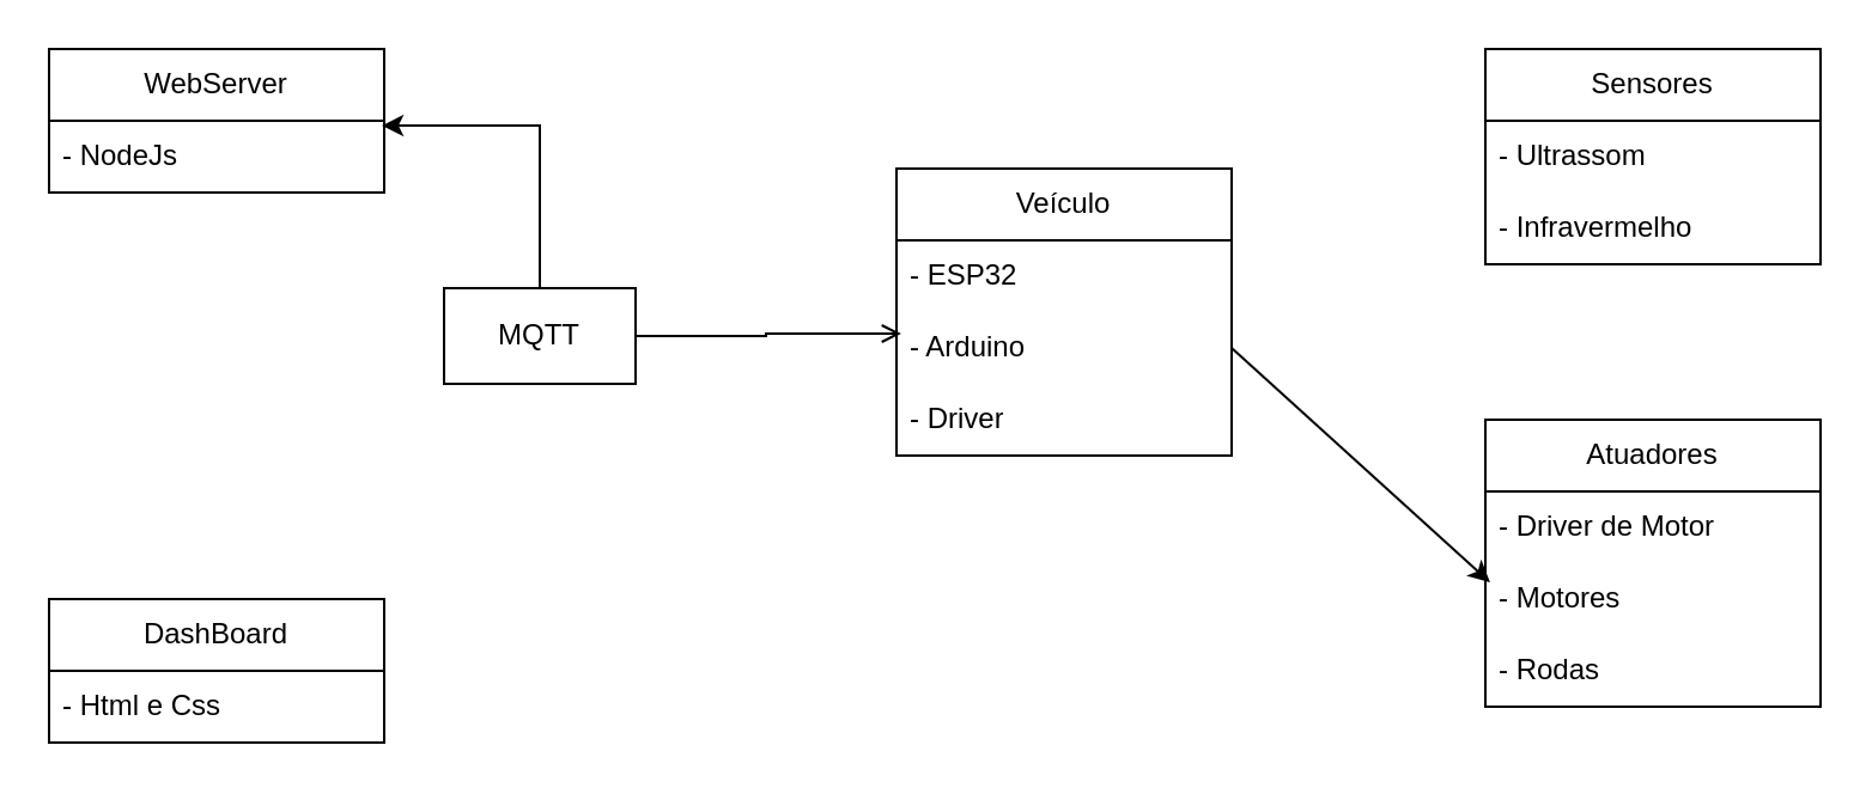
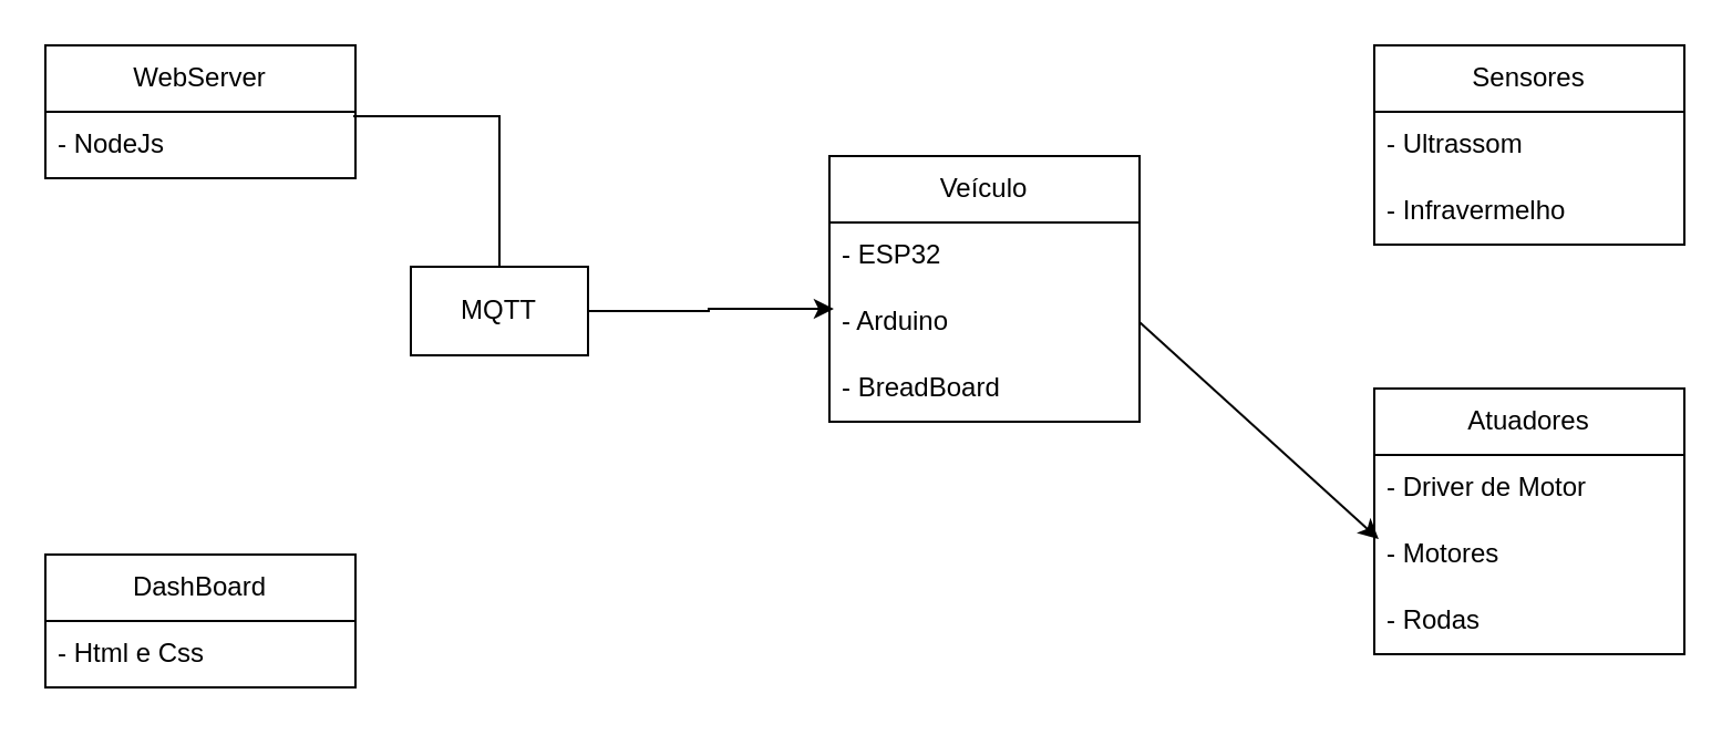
  <mxCell id="0" />
  <mxCell id="1" parent="0" />
  <mxCell id="2" value="DashBoard" style="swimlane;fontStyle=0;childLayout=stackLayout;horizontal=1;startSize=30;horizontalStack=0;resizeParent=1;resizeParentMax=0;resizeLast=0;collapsible=1;marginBottom=0;whiteSpace=wrap;html=1;" vertex="1" parent="1"><mxGeometry x="20" y="250" width="140" height="60" as="geometry" /></mxCell>
  <mxCell id="3" value="- Html e Css" style="text;strokeColor=none;fillColor=none;align=left;verticalAlign=middle;spacingLeft=4;spacingRight=4;overflow=hidden;points=[[0,0.5],[1,0.5]];portConstraint=eastwest;rotatable=0;whiteSpace=wrap;html=1;" vertex="1" parent="2"><mxGeometry y="30" width="140" height="30" as="geometry" /></mxCell>
  <mxCell id="4" value="Sensores" style="swimlane;fontStyle=0;childLayout=stackLayout;horizontal=1;startSize=30;horizontalStack=0;resizeParent=1;resizeParentMax=0;resizeLast=0;collapsible=1;marginBottom=0;whiteSpace=wrap;html=1;" vertex="1" parent="1"><mxGeometry x="620" y="20" width="140" height="90" as="geometry" /></mxCell>
  <mxCell id="5" value="- Ultrassom" style="text;strokeColor=none;fillColor=none;align=left;verticalAlign=middle;spacingLeft=4;spacingRight=4;overflow=hidden;points=[[0,0.5],[1,0.5]];portConstraint=eastwest;rotatable=0;whiteSpace=wrap;html=1;" vertex="1" parent="4"><mxGeometry y="30" width="140" height="30" as="geometry" /></mxCell>
  <mxCell id="6" value="- Infravermelho" style="text;strokeColor=none;fillColor=none;align=left;verticalAlign=middle;spacingLeft=4;spacingRight=4;overflow=hidden;points=[[0,0.5],[1,0.5]];portConstraint=eastwest;rotatable=0;whiteSpace=wrap;html=1;" vertex="1" parent="4"><mxGeometry y="60" width="140" height="30" as="geometry" /></mxCell>
  <mxCell id="7" value="WebServer" style="swimlane;fontStyle=0;childLayout=stackLayout;horizontal=1;startSize=30;horizontalStack=0;resizeParent=1;resizeParentMax=0;resizeLast=0;collapsible=1;marginBottom=0;whiteSpace=wrap;html=1;" vertex="1" parent="1"><mxGeometry x="20" y="20" width="140" height="60" as="geometry" /></mxCell>
  <mxCell id="8" value="- NodeJs" style="text;strokeColor=none;fillColor=none;align=left;verticalAlign=middle;spacingLeft=4;spacingRight=4;overflow=hidden;points=[[0,0.5],[1,0.5]];portConstraint=eastwest;rotatable=0;whiteSpace=wrap;html=1;" vertex="1" parent="7"><mxGeometry y="30" width="140" height="30" as="geometry" /></mxCell>
  <mxCell id="9" value="Veículo" style="swimlane;fontStyle=0;childLayout=stackLayout;horizontal=1;startSize=30;horizontalStack=0;resizeParent=1;resizeParentMax=0;resizeLast=0;collapsible=1;marginBottom=0;whiteSpace=wrap;html=1;" vertex="1" parent="1"><mxGeometry x="374" y="70" width="140" height="120" as="geometry" /></mxCell>
  <mxCell id="10" value="- ESP32" style="text;strokeColor=none;fillColor=none;align=left;verticalAlign=middle;spacingLeft=4;spacingRight=4;overflow=hidden;points=[[0,0.5],[1,0.5]];portConstraint=eastwest;rotatable=0;whiteSpace=wrap;html=1;" vertex="1" parent="9"><mxGeometry y="30" width="140" height="30" as="geometry" /></mxCell>
  <mxCell id="11" value="- Arduino" style="text;strokeColor=none;fillColor=none;align=left;verticalAlign=middle;spacingLeft=4;spacingRight=4;overflow=hidden;points=[[0,0.5],[1,0.5]];portConstraint=eastwest;rotatable=0;whiteSpace=wrap;html=1;" vertex="1" parent="9"><mxGeometry y="60" width="140" height="30" as="geometry" /></mxCell>
- <mxCell id="12" value="- Driver" style="text;strokeColor=none;fillColor=none;align=left;verticalAlign=middle;spacingLeft=4;spacingRight=4;overflow=hidden;points=[[0,0.5],[1,0.5]];portConstraint=eastwest;rotatable=0;whiteSpace=wrap;html=1;" vertex="1" parent="9"><mxGeometry y="90" width="140" height="30" as="geometry" /></mxCell>
+ <mxCell id="12" value="- BreadBoard" style="text;strokeColor=none;fillColor=none;align=left;verticalAlign=middle;spacingLeft=4;spacingRight=4;overflow=hidden;points=[[0,0.5],[1,0.5]];portConstraint=eastwest;rotatable=0;whiteSpace=wrap;html=1;" vertex="1" parent="9"><mxGeometry y="90" width="140" height="30" as="geometry" /></mxCell>
  <mxCell id="13" value="Atuadores" style="swimlane;fontStyle=0;childLayout=stackLayout;horizontal=1;startSize=30;horizontalStack=0;resizeParent=1;resizeParentMax=0;resizeLast=0;collapsible=1;marginBottom=0;whiteSpace=wrap;html=1;" vertex="1" parent="1"><mxGeometry x="620" y="175" width="140" height="120" as="geometry" /></mxCell>
  <mxCell id="14" value="- Driver de Motor" style="text;strokeColor=none;fillColor=none;align=left;verticalAlign=middle;spacingLeft=4;spacingRight=4;overflow=hidden;points=[[0,0.5],[1,0.5]];portConstraint=eastwest;rotatable=0;whiteSpace=wrap;html=1;" vertex="1" parent="13"><mxGeometry y="30" width="140" height="30" as="geometry" /></mxCell>
  <mxCell id="15" value="- Motores" style="text;strokeColor=none;fillColor=none;align=left;verticalAlign=middle;spacingLeft=4;spacingRight=4;overflow=hidden;points=[[0,0.5],[1,0.5]];portConstraint=eastwest;rotatable=0;whiteSpace=wrap;html=1;" vertex="1" parent="13"><mxGeometry y="60" width="140" height="30" as="geometry" /></mxCell>
  <mxCell id="16" value="- Rodas" style="text;strokeColor=none;fillColor=none;align=left;verticalAlign=middle;spacingLeft=4;spacingRight=4;overflow=hidden;points=[[0,0.5],[1,0.5]];portConstraint=eastwest;rotatable=0;whiteSpace=wrap;html=1;" vertex="1" parent="13"><mxGeometry y="90" width="140" height="30" as="geometry" /></mxCell>
- <mxCell id="17" value="" style="edgeStyle=orthogonalEdgeStyle;rounded=0;orthogonalLoop=1;jettySize=auto;html=1;entryX=0.014;entryY=0.3;entryDx=0;entryDy=0;entryPerimeter=0;endArrow=open;" edge="1" parent="1" source="18" target="11"><mxGeometry relative="1" as="geometry"><mxPoint x="330" y="140" as="targetPoint" /></mxGeometry></mxCell>
+ <mxCell id="17" value="" style="edgeStyle=orthogonalEdgeStyle;rounded=0;orthogonalLoop=1;jettySize=auto;html=1;entryX=0.014;entryY=0.3;entryDx=0;entryDy=0;entryPerimeter=0;" edge="1" parent="1" source="18" target="11"><mxGeometry relative="1" as="geometry"><mxPoint x="330" y="140" as="targetPoint" /></mxGeometry></mxCell>
  <mxCell id="18" value="MQTT" style="rounded=0;whiteSpace=wrap;html=1;" vertex="1" parent="1"><mxGeometry x="185" y="120" width="80" height="40" as="geometry" /></mxCell>
- <mxCell id="19" style="edgeStyle=orthogonalEdgeStyle;rounded=0;orthogonalLoop=1;jettySize=auto;html=1;entryX=0.993;entryY=0.067;entryDx=0;entryDy=0;entryPerimeter=0;" edge="1" parent="1" source="18" target="8"><mxGeometry relative="1" as="geometry" /></mxCell>
+ <mxCell id="19" style="edgeStyle=orthogonalEdgeStyle;rounded=0;orthogonalLoop=1;jettySize=auto;html=1;entryX=0.993;entryY=0.067;entryDx=0;entryDy=0;entryPerimeter=0;endArrow=none;" edge="1" parent="1" source="18" target="8"><mxGeometry relative="1" as="geometry" /></mxCell>
  <mxCell id="20" value="" style="endArrow=classic;html=1;rounded=0;entryX=0.014;entryY=0.267;entryDx=0;entryDy=0;entryPerimeter=0;exitX=1;exitY=0.5;exitDx=0;exitDy=0;" edge="1" parent="1" source="11" target="15"><mxGeometry width="50" height="50" relative="1" as="geometry"><mxPoint x="350" y="240" as="sourcePoint" /><mxPoint x="400" y="190" as="targetPoint" /></mxGeometry></mxCell>
